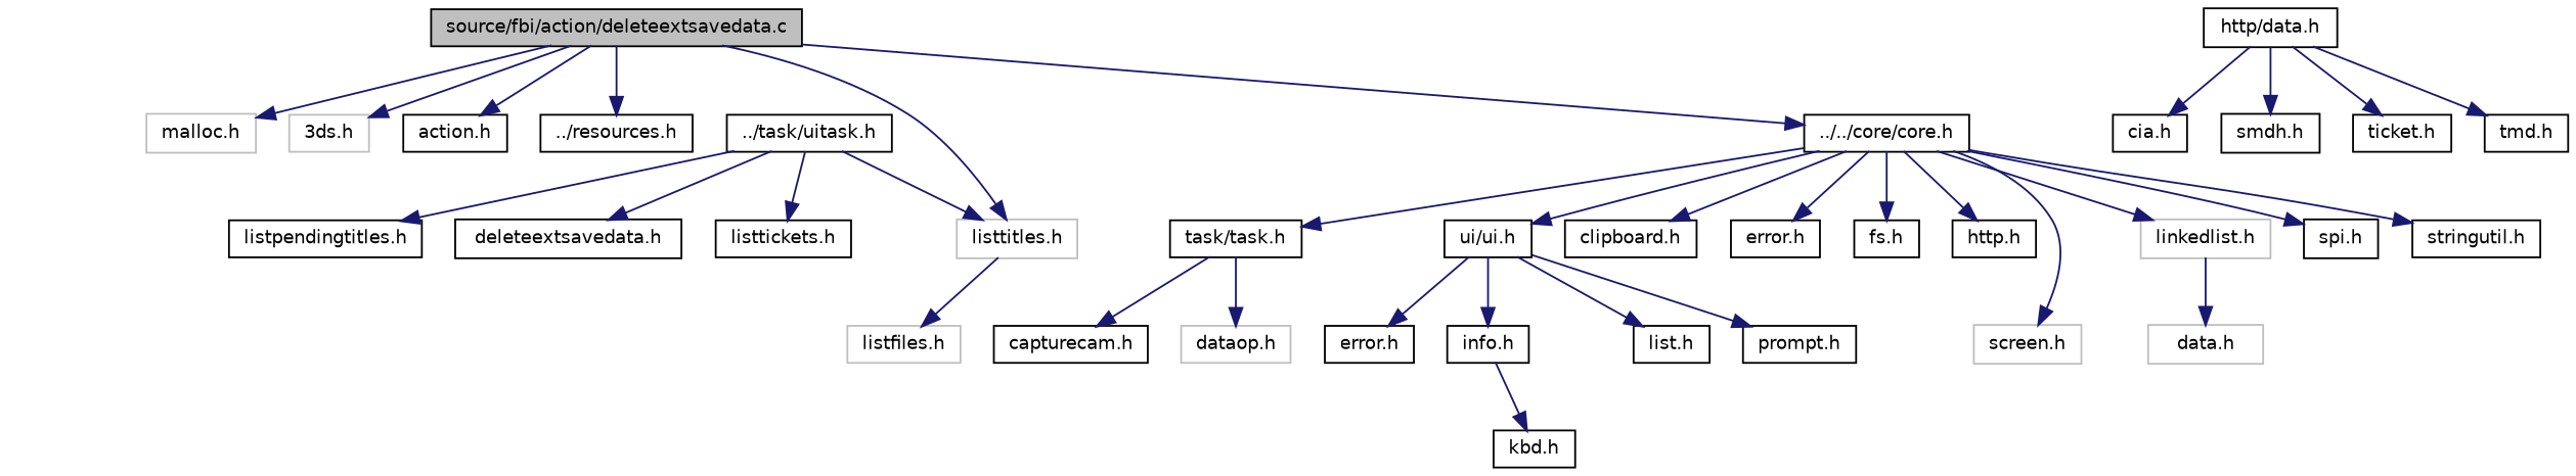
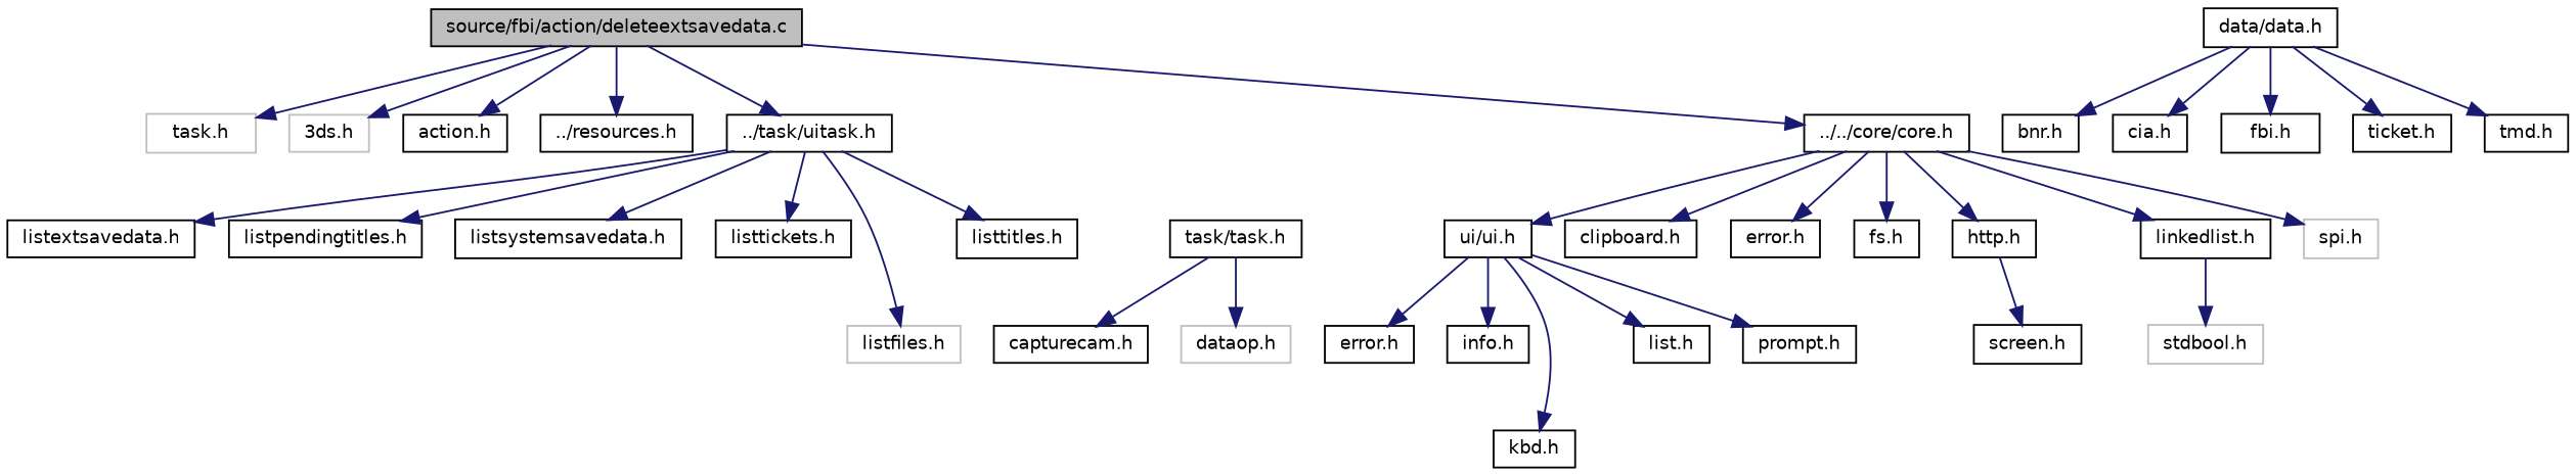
  digraph {
    node [color=black fillcolor=white fontname=Helvetica fontsize=10 shape=record style=filled]
    edge [color=midnightblue fontname=Helvetica fontsize=10 labelfontname=Helvetica labelfontsize=10 style=solid]
    n1 [fillcolor=grey75 fontcolor=black height=0.2 label="source/fbi/action/deleteextsavedata.c" width=0.4]
-   n2 [color=grey75 height=0.2 label="malloc.h" width=0.4]
+   n2 [color=grey75 height=0.2 label="task.h" width=0.4]
    n3 [color=grey75 height=0.2 label="3ds.h" width=0.4]
    n4 [height=0.2 label="action.h" width=0.4]
    n5 [height=0.2 label="../resources.h" width=0.4]
    n6 [height=0.2 label="../task/uitask.h" width=0.4]
    n7 [height=0.2 label="../../core/core.h" width=0.4]
+   n8 [height=0.2 label="listextsavedata.h" width=0.4]
    n9 [height=0.2 label="listpendingtitles.h" width=0.4]
-   n10 [height=0.2 label="deleteextsavedata.h" width=0.4]
+   n10 [height=0.2 label="listsystemsavedata.h" width=0.4]
    n11 [height=0.2 label="listtickets.h" width=0.4]
-   n12 [color=grey75 height=0.2 label="listtitles.h" width=0.4]
+   n12 [height=0.2 label="listtitles.h" width=0.4]
    n13 [color=grey75 height=0.2 label="listfiles.h" width=0.4]
    n14 [height=0.2 label="task/task.h" width=0.4]
    n15 [height=0.2 label="ui/ui.h" width=0.4]
    n16 [height=0.2 label="clipboard.h" width=0.4]
    n17 [height=0.2 label="error.h" width=0.4]
    n18 [height=0.2 label="fs.h" width=0.4]
    n19 [height=0.2 label="http.h" width=0.4]
-   n20 [color=grey75 height=0.2 label="linkedlist.h" width=0.4]
-   n21 [color=grey75 height=0.2 label="screen.h" width=0.4]
-   n22 [height=0.2 label="spi.h" width=0.4]
-   n23 [height=0.2 label="stringutil.h" width=0.4]
-   n24 [height=0.2 label="http/data.h" width=0.4]
+   n20 [height=0.2 label="linkedlist.h" width=0.4]
+   n21 [height=0.2 label="screen.h" width=0.4]
+   n22 [color=grey75 height=0.2 label="spi.h" width=0.4]
+   n24 [height=0.2 label="data/data.h" width=0.4]
+   n25 [height=0.2 label="bnr.h" width=0.4]
    n26 [height=0.2 label="cia.h" width=0.4]
-   n27 [height=0.2 label="smdh.h" width=0.4]
+   n27 [height=0.2 label="fbi.h" width=0.4]
    n28 [height=0.2 label="ticket.h" width=0.4]
    n29 [height=0.2 label="tmd.h" width=0.4]
    n30 [height=0.2 label="capturecam.h" width=0.4]
    n31 [color=grey75 height=0.2 label="dataop.h" width=0.4]
    n32 [height=0.2 label="error.h" width=0.4]
    n33 [height=0.2 label="info.h" width=0.4]
    n34 [height=0.2 label="kbd.h" width=0.4]
    n35 [height=0.2 label="list.h" width=0.4]
    n36 [height=0.2 label="prompt.h" width=0.4]
-   n37 [color=grey75 height=0.2 label="data.h" width=0.4]
+   n37 [color=grey75 height=0.2 label="stdbool.h" width=0.4]
    n1 -> n2
    n1 -> n3
    n1 -> n4
    n1 -> n5
-   n1 -> n12
+   n1 -> n6
    n1 -> n7
+   n6 -> n8
    n6 -> n9
    n6 -> n10
    n6 -> n11
    n6 -> n12
-   n12 -> n13
-   n7 -> n14
+   n6 -> n13
    n7 -> n15
    n7 -> n16
    n7 -> n17
    n7 -> n18
    n7 -> n19
    n7 -> n20
-   n7 -> n21
+   n19 -> n21
    n7 -> n22
-   n7 -> n23
    n14 -> n30
    n14 -> n31
    n15 -> n32
    n15 -> n33
-   n33 -> n34
+   n15 -> n34
    n15 -> n35
    n15 -> n36
    n20 -> n37
+   n24 -> n25
    n24 -> n26
    n24 -> n27
    n24 -> n28
    n24 -> n29
  }
